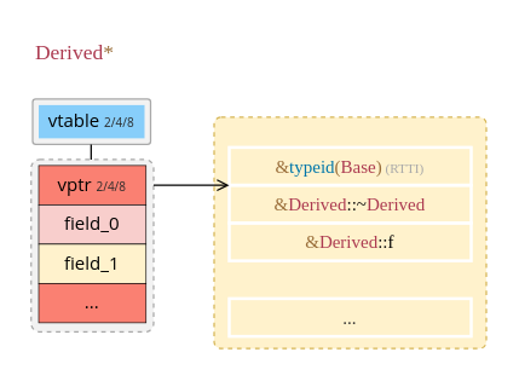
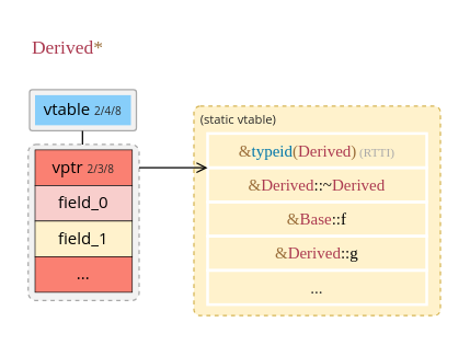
  <mxCell id="0" />
  <mxCell id="1" parent="0" />
  <mxCell id="2" value="&lt;font style=&quot;color: rgb(172, 59, 81);&quot;&gt;Derived&lt;/font&gt;&lt;font style=&quot;color: rgb(154, 110, 58);&quot;&gt;*&lt;/font&gt;" style="text;html=1;align=left;verticalAlign=middle;whiteSpace=wrap;rounded=0;fontFamily=Fira Code;fontSource=https%3A%2F%2Ffonts.googleapis.com%2Fcss%3Ffamily%3DFira%2BCode;fontSize=14;" parent="1" vertex="1"><mxGeometry x="21" y="20" width="130" height="30" as="geometry" /></mxCell>
  <mxCell id="3" value="" style="rounded=1;whiteSpace=wrap;html=1;strokeColor=#A9A9A9;arcSize=7;fillColor=#F2F2F2;" parent="1" vertex="1"><mxGeometry x="21" y="65" width="78" height="30" as="geometry" /></mxCell>
  <mxCell id="4" value="vtable &lt;font style=&quot;font-size: 8px; color: rgb(41, 41, 41);&quot;&gt;2/4/8&lt;/font&gt;" style="rounded=0;whiteSpace=wrap;html=1;strokeColor=none;fillColor=#87CEFA;fontFamily=Open Sans;fontSource=https%3A%2F%2Ffonts.googleapis.com%2Fcss%3Ffamily%3DOpen%2BSans;" parent="1" vertex="1"><mxGeometry x="25" y="69" width="70" height="22" as="geometry" /></mxCell>
  <mxCell id="5" value="" style="rounded=1;whiteSpace=wrap;html=1;strokeColor=#A9A9A9;arcSize=7;fillColor=#F2F2F2;dashed=1;" parent="1" vertex="1"><mxGeometry x="20" y="105" width="81" height="114" as="geometry" /></mxCell>
- <mxCell id="6" value="vptr&amp;nbsp;&lt;font style=&quot;font-size: 8px; color: rgb(41, 41, 41);&quot;&gt;2/4/8&lt;/font&gt;" style="rounded=0;whiteSpace=wrap;html=1;strokeColor=default;fillColor=#FA8072;fontFamily=Open Sans;fontSource=https%3A%2F%2Ffonts.googleapis.com%2Fcss%3Ffamily%3DOpen%2BSans;strokeWidth=0.5;" parent="1" vertex="1"><mxGeometry x="25" y="109" width="71" height="26" as="geometry" /></mxCell>
+ <mxCell id="6" value="vptr&amp;nbsp;&lt;font style=&quot;font-size: 8px; color: rgb(41, 41, 41);&quot;&gt;2/3/8&lt;/font&gt;" style="rounded=0;whiteSpace=wrap;html=1;strokeColor=default;fillColor=#FA8072;fontFamily=Open Sans;fontSource=https%3A%2F%2Ffonts.googleapis.com%2Fcss%3Ffamily%3DOpen%2BSans;strokeWidth=0.5;" parent="1" vertex="1"><mxGeometry x="25" y="109" width="71" height="26" as="geometry" /></mxCell>
  <mxCell id="7" value="" style="rounded=1;whiteSpace=wrap;html=1;strokeColor=#d6b656;arcSize=3;fillColor=#fff2cc;dashed=1;" parent="1" vertex="1"><mxGeometry x="141" y="77" width="180" height="153" as="geometry" /></mxCell>
  <mxCell id="8" value="" style="endArrow=none;html=1;rounded=0;" parent="1" edge="1"><mxGeometry width="50" height="50" relative="1" as="geometry"><mxPoint x="59.66" y="105" as="sourcePoint" /><mxPoint x="59.66" y="95" as="targetPoint" /></mxGeometry></mxCell>
- <mxCell id="10" value="&lt;font style=&quot;color: rgb(154, 110, 58);&quot;&gt;&amp;amp;&lt;/font&gt;&lt;font style=&quot;color: rgb(0, 119, 170);&quot;&gt;typeid&lt;/font&gt;&lt;font color=&quot;#9a6e3a&quot;&gt;(&lt;/font&gt;&lt;font style=&quot;color: rgb(172, 59, 81);&quot;&gt;Base&lt;/font&gt;&lt;font color=&quot;#9a6e3a&quot;&gt;)&lt;font style=&quot;font-size: 9px;&quot;&gt;&amp;nbsp;&lt;/font&gt;&lt;/font&gt;&lt;font style=&quot;color: rgb(169, 169, 169); font-size: 9px;&quot;&gt;(RTTI)&lt;/font&gt;" style="rounded=0;whiteSpace=wrap;html=1;strokeColor=#FFFFFF;fillColor=none;strokeWidth=2;fontFamily=Fira Code;fontSource=https%3A%2F%2Ffonts.googleapis.com%2Fcss%3Ffamily%3DFira%2BCode;" parent="1" vertex="1"><mxGeometry x="151" y="97" width="160" height="25" as="geometry" /></mxCell>
+ <mxCell id="9" value="(static vtable)" style="text;whiteSpace=wrap;html=1;fontFamily=Open Sans;fontSource=https%3A%2F%2Ffonts.googleapis.com%2Fcss%3Ffamily%3DOpen%2BSans;fontColor=#292929;fontSize=9;align=left;labelPosition=center;verticalLabelPosition=middle;verticalAlign=middle;" parent="1" vertex="1"><mxGeometry x="144" y="77" width="70" height="20" as="geometry" /></mxCell>
+ <mxCell id="10" value="&lt;font style=&quot;color: rgb(154, 110, 58);&quot;&gt;&amp;amp;&lt;/font&gt;&lt;font style=&quot;color: rgb(0, 119, 170);&quot;&gt;typeid&lt;/font&gt;&lt;font color=&quot;#9a6e3a&quot;&gt;(&lt;/font&gt;&lt;font style=&quot;color: rgb(172, 59, 81);&quot;&gt;Derived&lt;/font&gt;&lt;font color=&quot;#9a6e3a&quot;&gt;)&lt;font style=&quot;font-size: 9px;&quot;&gt;&amp;nbsp;&lt;/font&gt;&lt;/font&gt;&lt;font style=&quot;color: rgb(169, 169, 169); font-size: 9px;&quot;&gt;(RTTI)&lt;/font&gt;" style="rounded=0;whiteSpace=wrap;html=1;strokeColor=#FFFFFF;fillColor=none;strokeWidth=2;fontFamily=Fira Code;fontSource=https%3A%2F%2Ffonts.googleapis.com%2Fcss%3Ffamily%3DFira%2BCode;" parent="1" vertex="1"><mxGeometry x="151" y="97" width="160" height="25" as="geometry" /></mxCell>
  <mxCell id="11" value="&lt;font style=&quot;color: rgb(154, 110, 58);&quot;&gt;&amp;amp;&lt;/font&gt;&lt;font style=&quot;color: rgb(172, 59, 81);&quot;&gt;Derived&lt;/font&gt;::~&lt;font style=&quot;color: rgb(172, 59, 81);&quot;&gt;Derived&lt;/font&gt;" style="rounded=0;whiteSpace=wrap;html=1;strokeColor=#FFFFFF;fillColor=none;strokeWidth=2;fontFamily=Fira Code;fontSource=https%3A%2F%2Ffonts.googleapis.com%2Fcss%3Ffamily%3DFira%2BCode;" parent="1" vertex="1"><mxGeometry x="151" y="122" width="160" height="25" as="geometry" /></mxCell>
- <mxCell id="12" value="&lt;font style=&quot;color: rgb(154, 110, 58);&quot;&gt;&amp;amp;&lt;/font&gt;&lt;font style=&quot;color: rgb(172, 59, 81);&quot;&gt;Derived&lt;/font&gt;::f" style="rounded=0;whiteSpace=wrap;html=1;strokeColor=#FFFFFF;fillColor=none;strokeWidth=2;fontFamily=Fira Code;fontSource=https%3A%2F%2Ffonts.googleapis.com%2Fcss%3Ffamily%3DFira%2BCode;" parent="1" vertex="1"><mxGeometry x="151" y="147" width="160" height="25" as="geometry" /></mxCell>
+ <mxCell id="12" value="&lt;font style=&quot;color: rgb(154, 110, 58);&quot;&gt;&amp;amp;&lt;/font&gt;&lt;font style=&quot;color: rgb(172, 59, 81);&quot;&gt;Base&lt;/font&gt;::f" style="rounded=0;whiteSpace=wrap;html=1;strokeColor=#FFFFFF;fillColor=none;strokeWidth=2;fontFamily=Fira Code;fontSource=https%3A%2F%2Ffonts.googleapis.com%2Fcss%3Ffamily%3DFira%2BCode;" parent="1" vertex="1"><mxGeometry x="151" y="147" width="160" height="25" as="geometry" /></mxCell>
+ <mxCell id="13" value="&lt;font style=&quot;color: rgb(154, 110, 58);&quot;&gt;&amp;amp;&lt;/font&gt;&lt;font style=&quot;color: rgb(172, 59, 81);&quot;&gt;Derived&lt;/font&gt;::g" style="rounded=0;whiteSpace=wrap;html=1;strokeColor=#FFFFFF;fillColor=none;strokeWidth=2;fontFamily=Fira Code;fontSource=https%3A%2F%2Ffonts.googleapis.com%2Fcss%3Ffamily%3DFira%2BCode;" parent="1" vertex="1"><mxGeometry x="151" y="172" width="160" height="25" as="geometry" /></mxCell>
  <mxCell id="14" value="&lt;font style=&quot;color: rgb(41, 41, 41);&quot;&gt;...&lt;/font&gt;" style="rounded=0;whiteSpace=wrap;html=1;strokeColor=#FFFFFF;fillColor=none;strokeWidth=2;fontFamily=Fira Code;fontSource=https%3A%2F%2Ffonts.googleapis.com%2Fcss%3Ffamily%3DFira%2BCode;" parent="1" vertex="1"><mxGeometry x="151" y="197" width="160" height="25" as="geometry" /></mxCell>
  <mxCell id="15" value="field_0" style="rounded=0;whiteSpace=wrap;html=1;strokeColor=default;fillColor=#f8cecc;fontFamily=Open Sans;fontSource=https%3A%2F%2Ffonts.googleapis.com%2Fcss%3Ffamily%3DOpen%2BSans;strokeWidth=0.5;" vertex="1" parent="1"><mxGeometry x="25" y="135" width="71" height="26" as="geometry" /></mxCell>
  <mxCell id="16" value="field_1" style="rounded=0;whiteSpace=wrap;html=1;strokeColor=default;fillColor=#fff2cc;fontFamily=Open Sans;fontSource=https%3A%2F%2Ffonts.googleapis.com%2Fcss%3Ffamily%3DOpen%2BSans;strokeWidth=0.5;" vertex="1" parent="1"><mxGeometry x="25" y="161" width="71" height="26" as="geometry" /></mxCell>
  <mxCell id="17" value="..." style="rounded=0;whiteSpace=wrap;html=1;strokeColor=default;fillColor=#FA8072;fontFamily=Open Sans;fontSource=https%3A%2F%2Ffonts.googleapis.com%2Fcss%3Ffamily%3DOpen%2BSans;strokeWidth=0.5;" vertex="1" parent="1"><mxGeometry x="25" y="187" width="71" height="26" as="geometry" /></mxCell>
  <mxCell id="18" value="" style="endArrow=open;html=1;rounded=0;endFill=0;" edge="1" parent="1"><mxGeometry width="50" height="50" relative="1" as="geometry"><mxPoint x="101" y="122" as="sourcePoint" /><mxPoint x="151" y="122" as="targetPoint" /></mxGeometry></mxCell>
